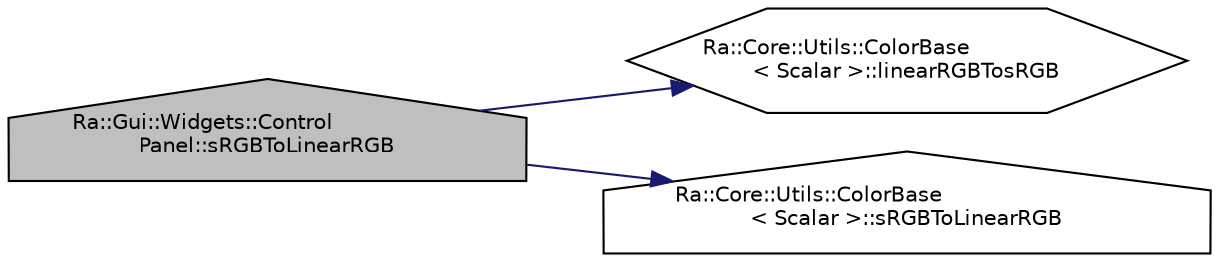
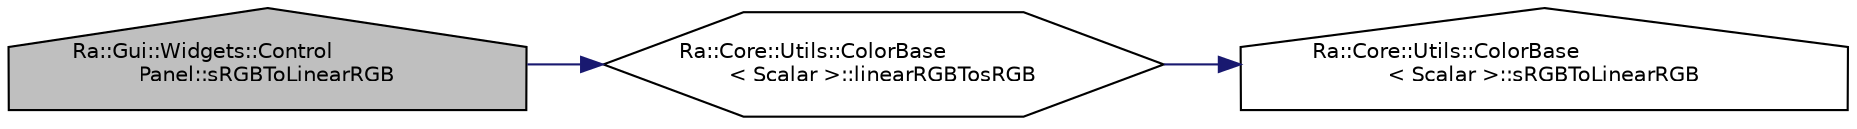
  digraph {
    rankdir=LR
    node [color=black fillcolor=white fontname=Helvetica fontsize=10 shape=house style=filled]
    edge [color=midnightblue fontname=Helvetica fontsize=10 labelfontname=Helvetica labelfontsize=10 style=solid]
    n1 [fillcolor=grey75 fontcolor=black height=0.2 label="Ra::Gui::Widgets::Control\lPanel::sRGBToLinearRGB" width=0.4]
    n2 [height=0.2 label="Ra::Core::Utils::ColorBase\l\< Scalar \>::linearRGBTosRGB" shape=hexagon width=0.4]
    n3 [height=0.2 label="Ra::Core::Utils::ColorBase\l\< Scalar \>::sRGBToLinearRGB" width=0.4]
    n1 -> n2
-   n1 -> n3
+   n2 -> n3
  }
